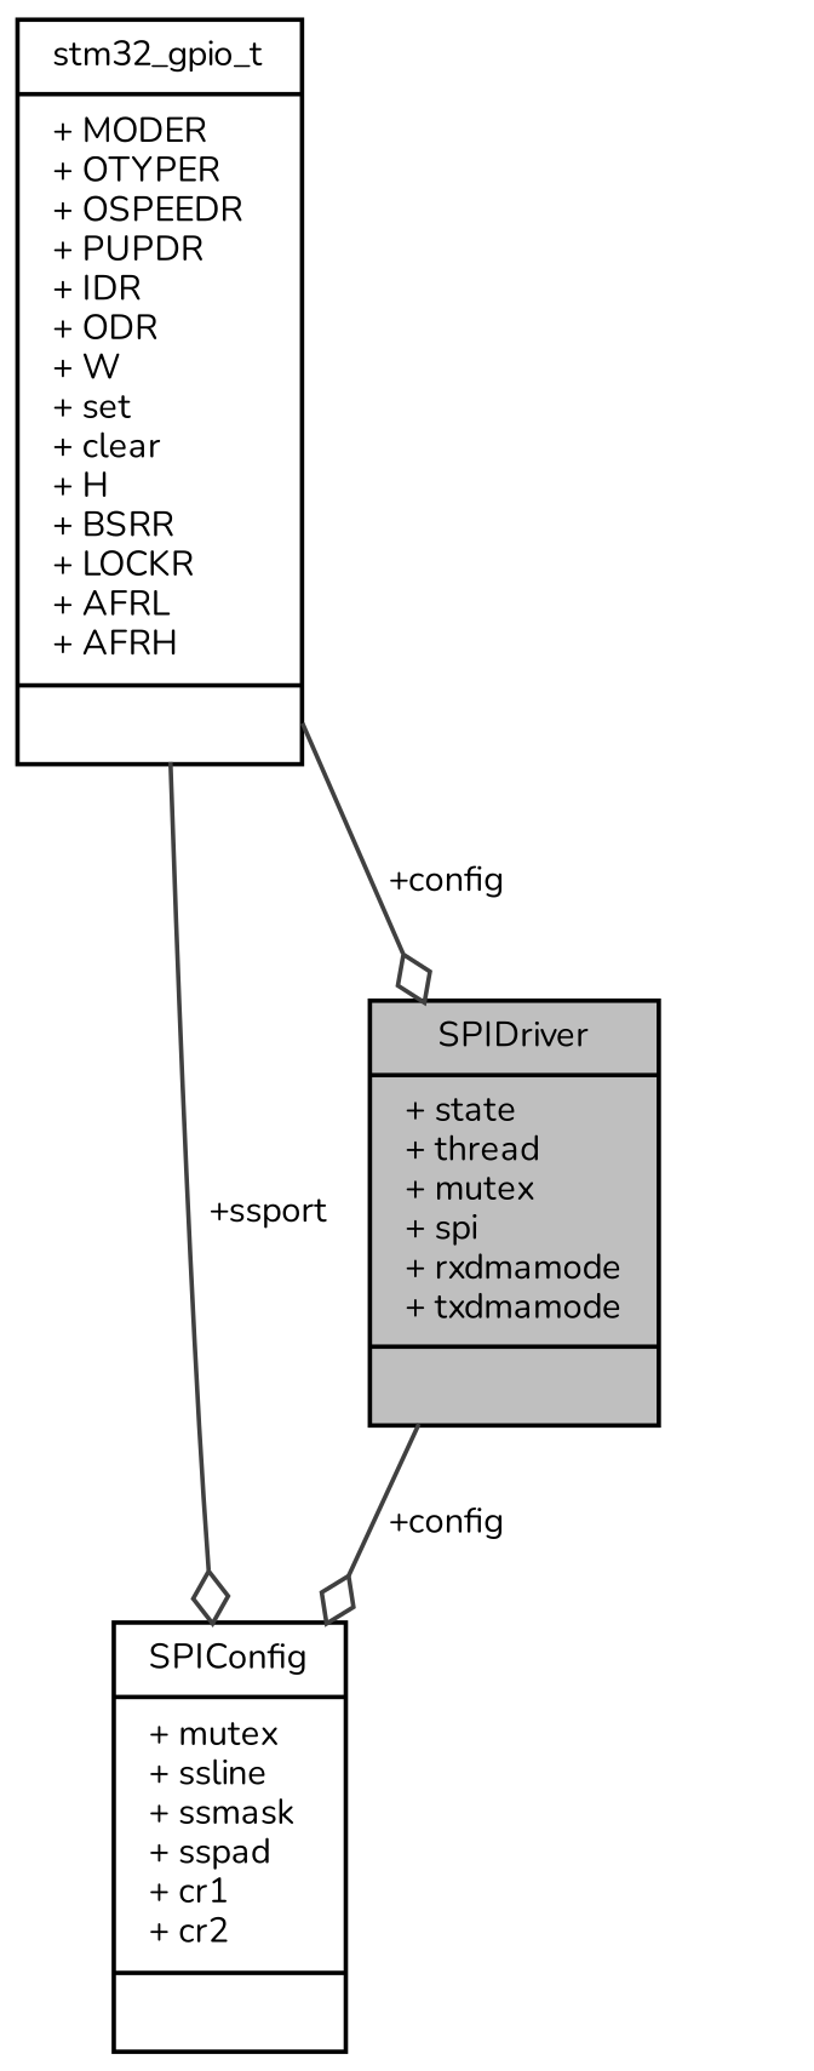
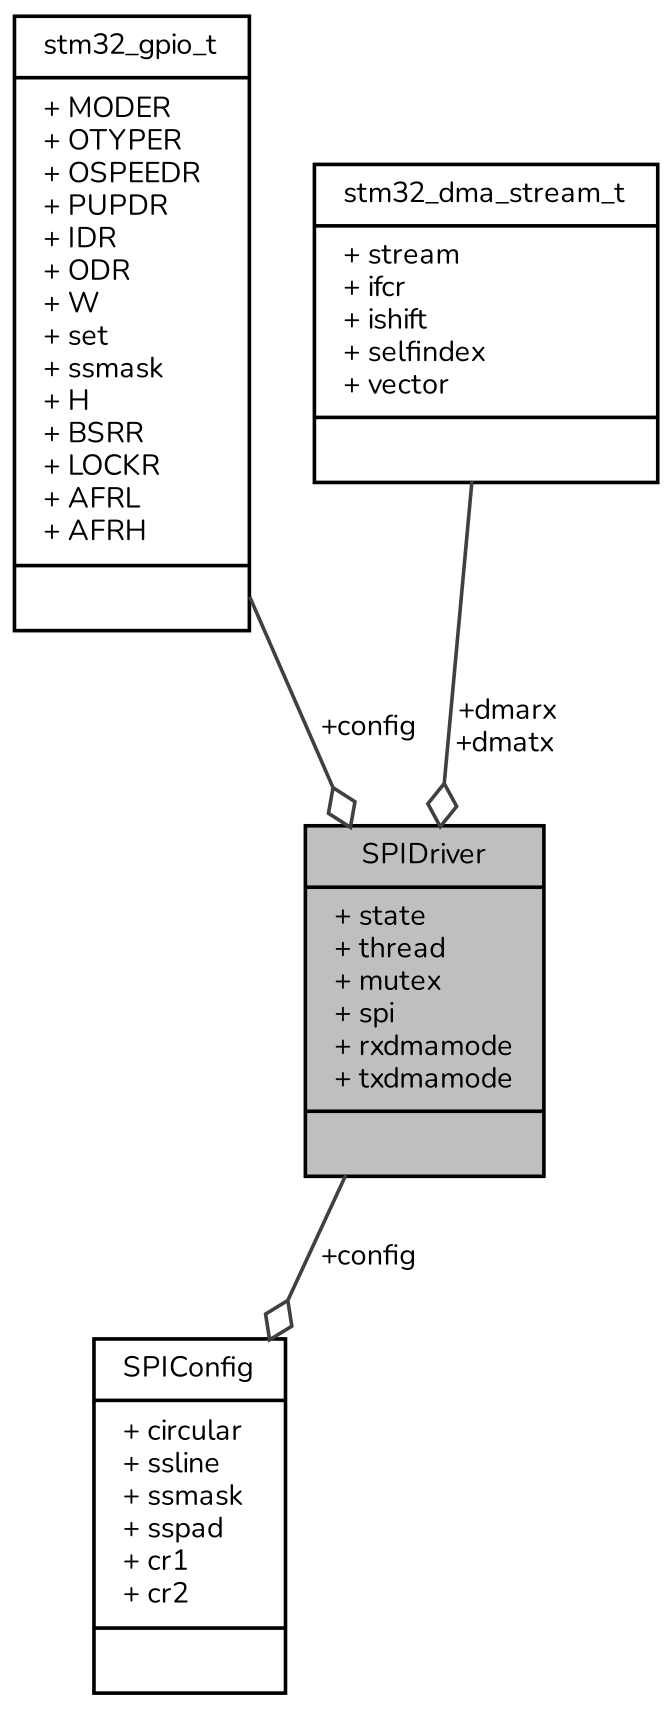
  digraph {
    fontname=Nunito
    node [color=black fontname=Nunito fontsize=8 shape=record]
    edge [arrowhead=odiamond color=grey25 fontname=Nunito fontsize=8 labelfontname=Helvetica labelfontsize=8 style=solid]
    n1 [fillcolor=grey75 fontcolor=black height=0.2 label="{SPIDriver\n|+ state\l+ thread\l+ mutex\l+ spi\l+ rxdmamode\l+ txdmamode\l|}" style=filled width=0.4]
-   n2 [height=0.2 label="{SPIConfig\n|+ mutex\l+ ssline\l+ ssmask\l+ sspad\l+ cr1\l+ cr2\l|}" width=0.4]
-   n4 [height=0.2 label="{stm32_gpio_t\n|+ MODER\l+ OTYPER\l+ OSPEEDR\l+ PUPDR\l+ IDR\l+ ODR\l+ W\l+ set\l+ clear\l+ H\l+ BSRR\l+ LOCKR\l+ AFRL\l+ AFRH\l|}" width=0.4]
+   n2 [height=0.2 label="{SPIConfig\n|+ circular\l+ ssline\l+ ssmask\l+ sspad\l+ cr1\l+ cr2\l|}" width=0.4]
+   n3 [height=0.2 label="{stm32_dma_stream_t\n|+ stream\l+ ifcr\l+ ishift\l+ selfindex\l+ vector\l|}" width=0.4]
+   n4 [height=0.2 label="{stm32_gpio_t\n|+ MODER\l+ OTYPER\l+ OSPEEDR\l+ PUPDR\l+ IDR\l+ ODR\l+ W\l+ set\l+ ssmask\l+ H\l+ BSRR\l+ LOCKR\l+ AFRL\l+ AFRH\l|}" width=0.4]
    n1 -> n2 [label=" +config"]
+   n3 -> n1 [label=" +dmarx\n+dmatx"]
    n4 -> n1 [label=" +config"]
-   n4 -> n2 [label=" +ssport"]
  }
